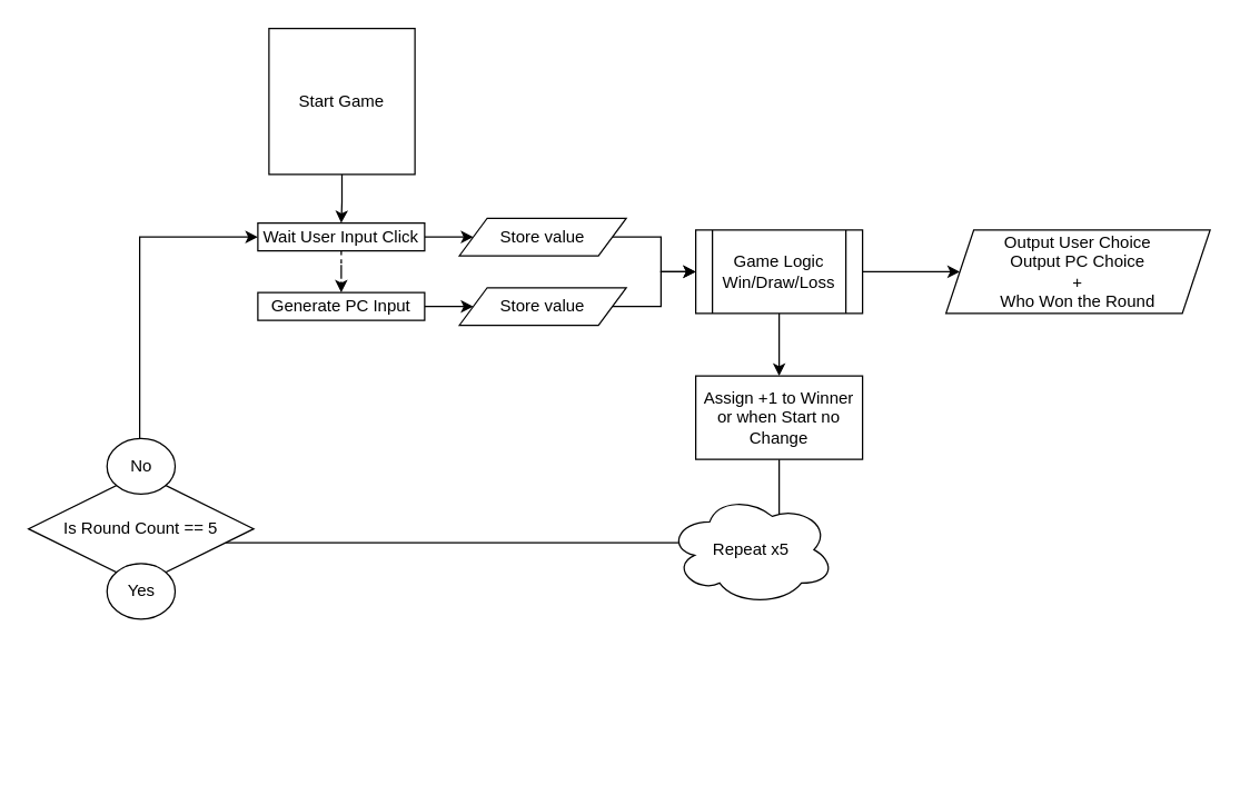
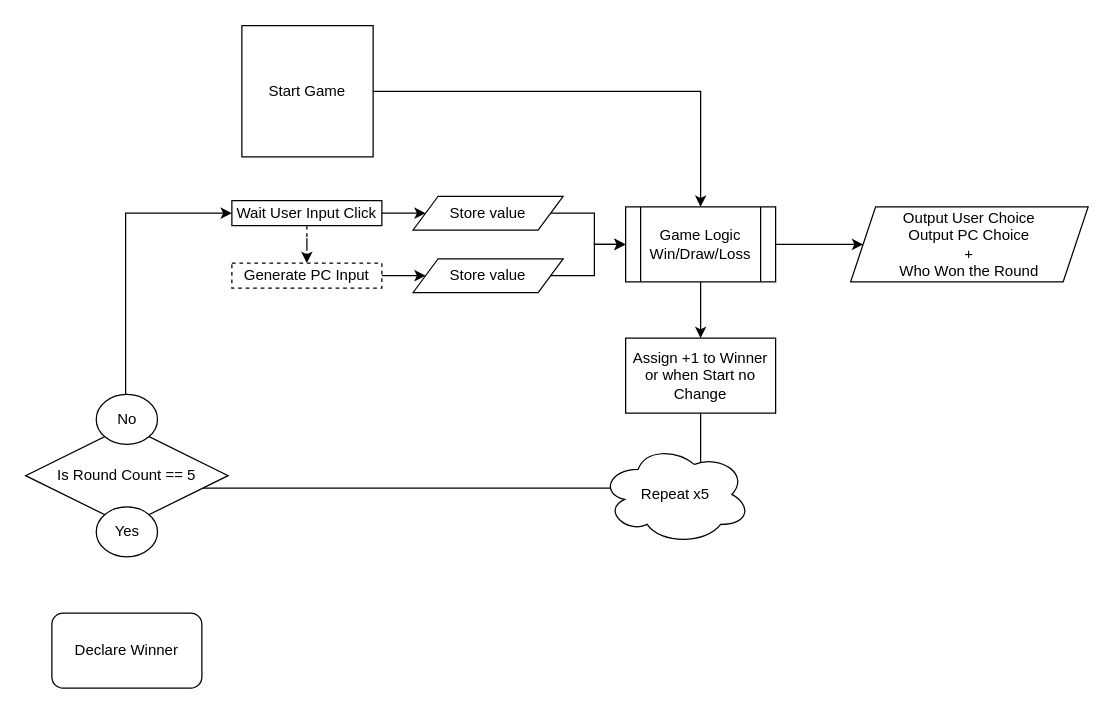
  <mxCell id="0" />
  <mxCell id="1" parent="0" />
- <mxCell id="2" style="edgeStyle=orthogonalEdgeStyle;rounded=0;orthogonalLoop=1;jettySize=auto;html=1;entryX=0.5;entryY=0;entryDx=0;entryDy=0;" edge="1" parent="1" source="3" target="6"><mxGeometry relative="1" as="geometry" /></mxCell>
+ <mxCell id="2" style="edgeStyle=orthogonalEdgeStyle;rounded=0;orthogonalLoop=1;jettySize=auto;html=1;" edge="1" parent="1" source="3" target="23"><mxGeometry relative="1" as="geometry" /></mxCell>
  <mxCell id="3" value="Start Game" style="whiteSpace=wrap;html=1;aspect=fixed;" parent="1" vertex="1"><mxGeometry x="193" y="20" width="105" height="105" as="geometry" /></mxCell>
  <mxCell id="4" style="edgeStyle=orthogonalEdgeStyle;rounded=0;orthogonalLoop=1;jettySize=auto;html=1;dashed=1;" edge="1" parent="1" source="6" target="8"><mxGeometry relative="1" as="geometry" /></mxCell>
  <mxCell id="5" style="edgeStyle=orthogonalEdgeStyle;rounded=0;orthogonalLoop=1;jettySize=auto;html=1;entryX=0;entryY=0.5;entryDx=0;entryDy=0;" edge="1" parent="1" source="6" target="10"><mxGeometry relative="1" as="geometry" /></mxCell>
  <mxCell id="6" value="Wait User Input Click" style="rounded=0;whiteSpace=wrap;html=1;" vertex="1" parent="1"><mxGeometry x="185" y="160" width="120" height="20" as="geometry" /></mxCell>
  <mxCell id="7" style="edgeStyle=orthogonalEdgeStyle;rounded=0;orthogonalLoop=1;jettySize=auto;html=1;entryX=0;entryY=0.5;entryDx=0;entryDy=0;" edge="1" parent="1" source="8" target="12"><mxGeometry relative="1" as="geometry" /></mxCell>
- <mxCell id="8" value="Generate PC Input" style="rounded=0;whiteSpace=wrap;html=1;" vertex="1" parent="1"><mxGeometry x="185" y="210" width="120" height="20" as="geometry" /></mxCell>
+ <mxCell id="8" value="Generate PC Input" style="rounded=0;whiteSpace=wrap;html=1;dashed=1;" vertex="1" parent="1"><mxGeometry x="185" y="210" width="120" height="20" as="geometry" /></mxCell>
  <mxCell id="9" style="edgeStyle=orthogonalEdgeStyle;rounded=0;orthogonalLoop=1;jettySize=auto;html=1;entryX=0;entryY=0.5;entryDx=0;entryDy=0;" edge="1" parent="1" source="10" target="23"><mxGeometry relative="1" as="geometry" /></mxCell>
  <mxCell id="10" value="Store value" style="shape=parallelogram;perimeter=parallelogramPerimeter;whiteSpace=wrap;html=1;fixedSize=1;" vertex="1" parent="1"><mxGeometry x="330" y="156.5" width="120" height="27" as="geometry" /></mxCell>
  <mxCell id="11" style="edgeStyle=orthogonalEdgeStyle;rounded=0;orthogonalLoop=1;jettySize=auto;html=1;" edge="1" parent="1" source="12" target="23"><mxGeometry relative="1" as="geometry" /></mxCell>
  <mxCell id="12" value="Store value" style="shape=parallelogram;perimeter=parallelogramPerimeter;whiteSpace=wrap;html=1;fixedSize=1;" vertex="1" parent="1"><mxGeometry x="330" y="206.5" width="120" height="27" as="geometry" /></mxCell>
  <mxCell id="13" style="edgeStyle=orthogonalEdgeStyle;rounded=0;orthogonalLoop=1;jettySize=auto;html=1;entryX=0;entryY=0.5;entryDx=0;entryDy=0;" edge="1" parent="1" source="14" target="6"><mxGeometry relative="1" as="geometry"><Array as="points"><mxPoint x="560" y="390" /><mxPoint x="100" y="390" /><mxPoint x="100" y="170" /></Array></mxGeometry></mxCell>
  <mxCell id="14" value="Assign +1 to Winner or when Start no Change" style="rounded=0;whiteSpace=wrap;html=1;" vertex="1" parent="1"><mxGeometry x="500" y="270" width="120" height="60" as="geometry" /></mxCell>
  <mxCell id="15" value="Repeat x5" style="ellipse;shape=cloud;whiteSpace=wrap;html=1;" vertex="1" parent="1"><mxGeometry x="480" y="355" width="120" height="80" as="geometry" /></mxCell>
  <mxCell id="16" value="Output User Choice&lt;br&gt;Output PC Choice&lt;br&gt;+&lt;br&gt;Who Won the Round" style="shape=parallelogram;perimeter=parallelogramPerimeter;whiteSpace=wrap;html=1;fixedSize=1;" vertex="1" parent="1"><mxGeometry x="680" y="165" width="190" height="60" as="geometry" /></mxCell>
  <mxCell id="17" value="Is Round Count == 5" style="rhombus;whiteSpace=wrap;html=1;" vertex="1" parent="1"><mxGeometry x="20" y="340" width="162" height="80" as="geometry" /></mxCell>
  <mxCell id="18" value="No" style="ellipse;whiteSpace=wrap;html=1;" vertex="1" parent="1"><mxGeometry x="76.5" y="315" width="49" height="40" as="geometry" /></mxCell>
  <mxCell id="19" value="Yes" style="ellipse;whiteSpace=wrap;html=1;" vertex="1" parent="1"><mxGeometry x="76.5" y="405" width="49" height="40" as="geometry" /></mxCell>
+ <mxCell id="20" value="Declare Winner" style="rounded=1;whiteSpace=wrap;html=1;" vertex="1" parent="1"><mxGeometry x="41" y="490" width="120" height="60" as="geometry" /></mxCell>
  <mxCell id="21" style="edgeStyle=orthogonalEdgeStyle;rounded=0;orthogonalLoop=1;jettySize=auto;html=1;entryX=0;entryY=0.5;entryDx=0;entryDy=0;" edge="1" parent="1" source="23" target="16"><mxGeometry relative="1" as="geometry" /></mxCell>
  <mxCell id="22" style="edgeStyle=orthogonalEdgeStyle;rounded=0;orthogonalLoop=1;jettySize=auto;html=1;entryX=0.5;entryY=0;entryDx=0;entryDy=0;" edge="1" parent="1" source="23" target="14"><mxGeometry relative="1" as="geometry" /></mxCell>
  <mxCell id="23" value="&lt;span&gt;Game Logic&lt;/span&gt;&lt;br&gt;&lt;span&gt;Win/Draw/Loss&lt;/span&gt;" style="shape=process;whiteSpace=wrap;html=1;backgroundOutline=1;" vertex="1" parent="1"><mxGeometry x="500" y="165" width="120" height="60" as="geometry" /></mxCell>
